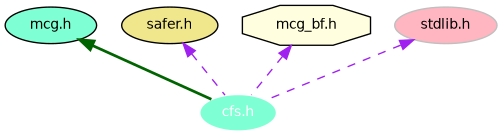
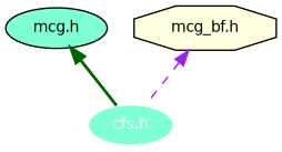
  digraph {
    node [color=black fillcolor=aquamarine fontname=Helvetica fontsize=10 shape=ellipse style=filled]
    edge [color=purple dir=back fontname=Helvetica fontsize=10 labelfontname=Helvetica labelfontsize=10 style=dashed]
    n1 [color=white fontcolor=white height=0.2 label="cfs.h" width=0.4]
    n2 [height=0.2 label="mcg.h" width=0.4]
-   n3 [fillcolor=khaki height=0.2 label="safer.h" width=0.4]
    n4 [fillcolor=lightyellow height=0.2 label="mcg_bf.h" shape=octagon width=0.4]
-   n5 [color=grey75 fillcolor=lightpink height=0.2 label="stdlib.h" width=0.4]
    n2 -> n1 [color=darkgreen style=bold]
-   n3 -> n1
    n4 -> n1
-   n5 -> n1
  }
